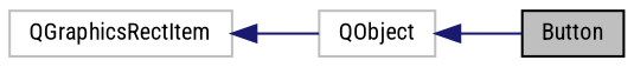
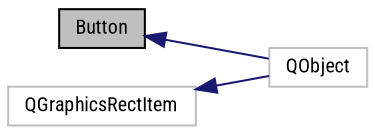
  digraph {
    fontname="Roboto Condensed"
    rankdir=LR
    node [color=grey75 fillcolor=white fontname="Roboto Condensed" fontsize=10 shape=record style=filled]
    edge [color=midnightblue dir=back fontname="Roboto Condensed" fontsize=10 labelfontname=Helvetica labelfontsize=10 style=solid]
    n1 [color=black fillcolor=grey75 fontcolor=black height=0.2 label=Button width=0.4]
    n2 [height=0.2 label=QObject width=0.4]
    n3 [height=0.2 label=QGraphicsRectItem width=0.4]
-   n2 -> n1
+   n1 -> n2
    n3 -> n2
  }
